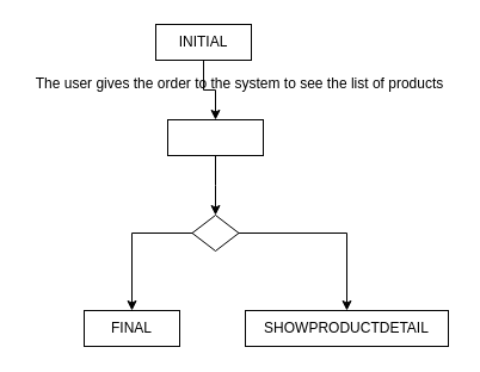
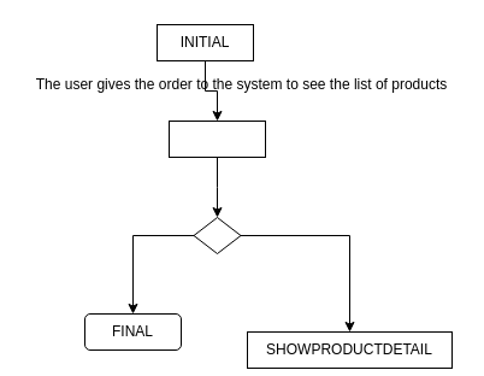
  <mxCell id="0" />
  <mxCell id="1" parent="0" />
  <mxCell id="2" value="" style="edgeStyle=orthogonalEdgeStyle;rounded=0;orthogonalLoop=1;jettySize=auto;html=1;" parent="1" source="3" target="6" edge="1"><mxGeometry relative="1" as="geometry" /></mxCell>
  <mxCell id="3" value="INITIAL" style="rounded=0;whiteSpace=wrap;html=1;" parent="1" vertex="1"><mxGeometry x="130" y="20" width="80" height="30" as="geometry" /></mxCell>
  <mxCell id="4" value="The user gives the order to the system to see the list of products" style="text;html=1;align=center;verticalAlign=middle;resizable=0;points=[];autosize=1;" parent="1" vertex="1"><mxGeometry x="20" y="60" width="360" height="20" as="geometry" /></mxCell>
  <mxCell id="5" value="" style="edgeStyle=orthogonalEdgeStyle;rounded=0;orthogonalLoop=1;jettySize=auto;html=1;" parent="1" source="6" edge="1"><mxGeometry relative="1" as="geometry"><mxPoint x="180" y="180" as="targetPoint" /></mxGeometry></mxCell>
  <mxCell id="6" value="" style="whiteSpace=wrap;html=1;rounded=0;" parent="1" vertex="1"><mxGeometry x="140" y="100" width="80" height="30" as="geometry" /></mxCell>
- <mxCell id="7" value="FINAL" style="rounded=0;whiteSpace=wrap;html=1;" parent="1" vertex="1"><mxGeometry x="70" y="260" width="80" height="30" as="geometry" /></mxCell>
- <mxCell id="8" value="SHOWPRODUCTDETAIL" style="rounded=0;whiteSpace=wrap;html=1;" parent="1" vertex="1"><mxGeometry x="205" y="260" width="170" height="30" as="geometry" /></mxCell>
+ <mxCell id="7" value="FINAL" style="whiteSpace=wrap;html=1;rounded=1;" parent="1" vertex="1"><mxGeometry x="70" y="260" width="80" height="30" as="geometry" /></mxCell>
+ <mxCell id="8" value="SHOWPRODUCTDETAIL" style="rounded=0;whiteSpace=wrap;html=1;" parent="1" vertex="1"><mxGeometry x="205" y="275" width="170" height="30" as="geometry" /></mxCell>
  <mxCell id="9" style="edgeStyle=orthogonalEdgeStyle;rounded=0;orthogonalLoop=1;jettySize=auto;html=1;entryX=0.5;entryY=0;entryDx=0;entryDy=0;" parent="1" source="11" target="8" edge="1"><mxGeometry relative="1" as="geometry" /></mxCell>
  <mxCell id="10" style="edgeStyle=orthogonalEdgeStyle;rounded=0;orthogonalLoop=1;jettySize=auto;html=1;" parent="1" source="11" target="7" edge="1"><mxGeometry relative="1" as="geometry" /></mxCell>
  <mxCell id="11" value="" style="rhombus;whiteSpace=wrap;html=1;" parent="1" vertex="1"><mxGeometry x="160.5" y="180" width="39" height="30" as="geometry" /></mxCell>
